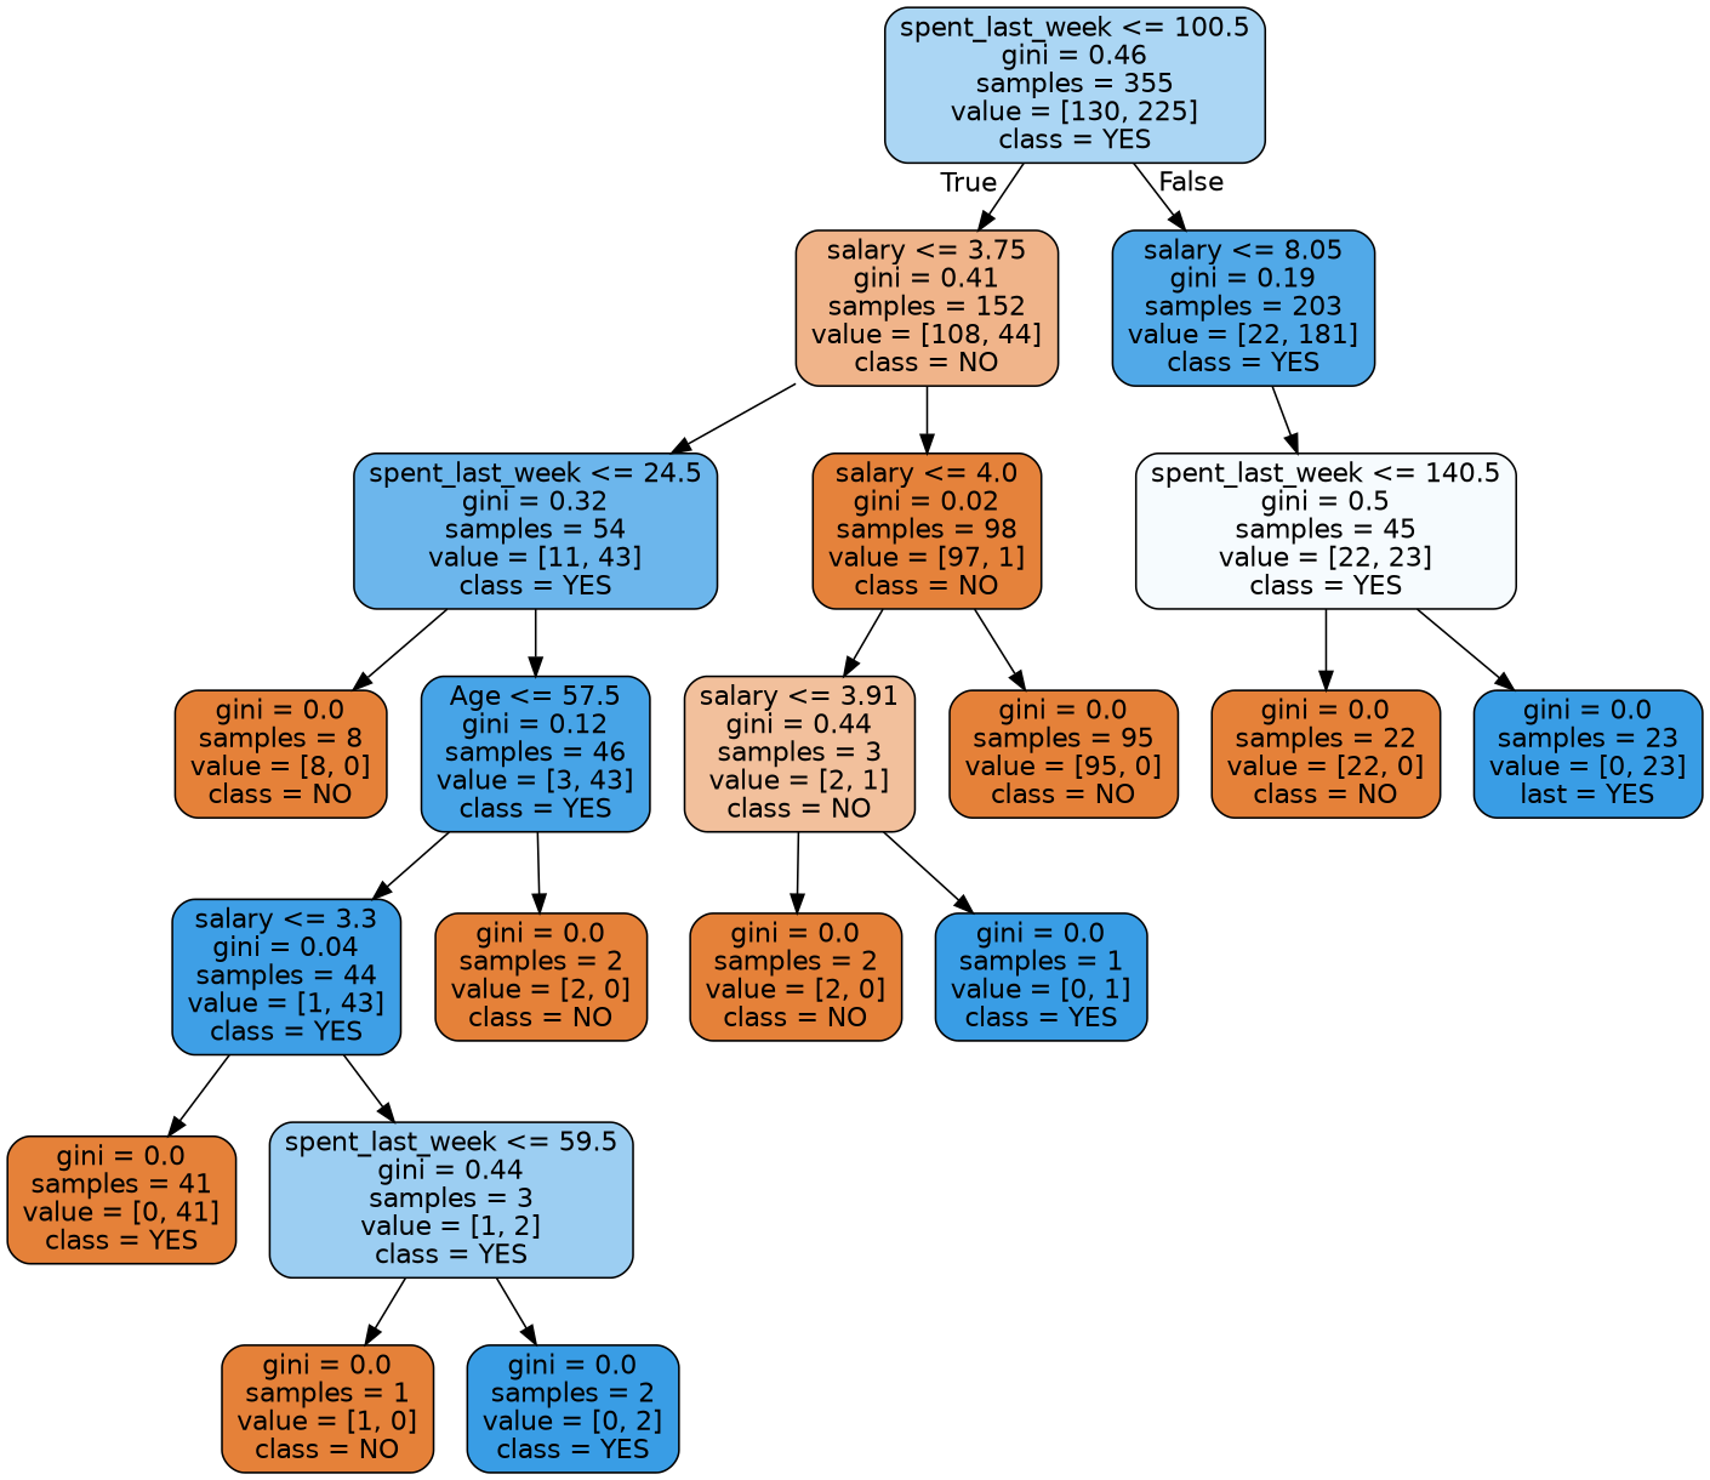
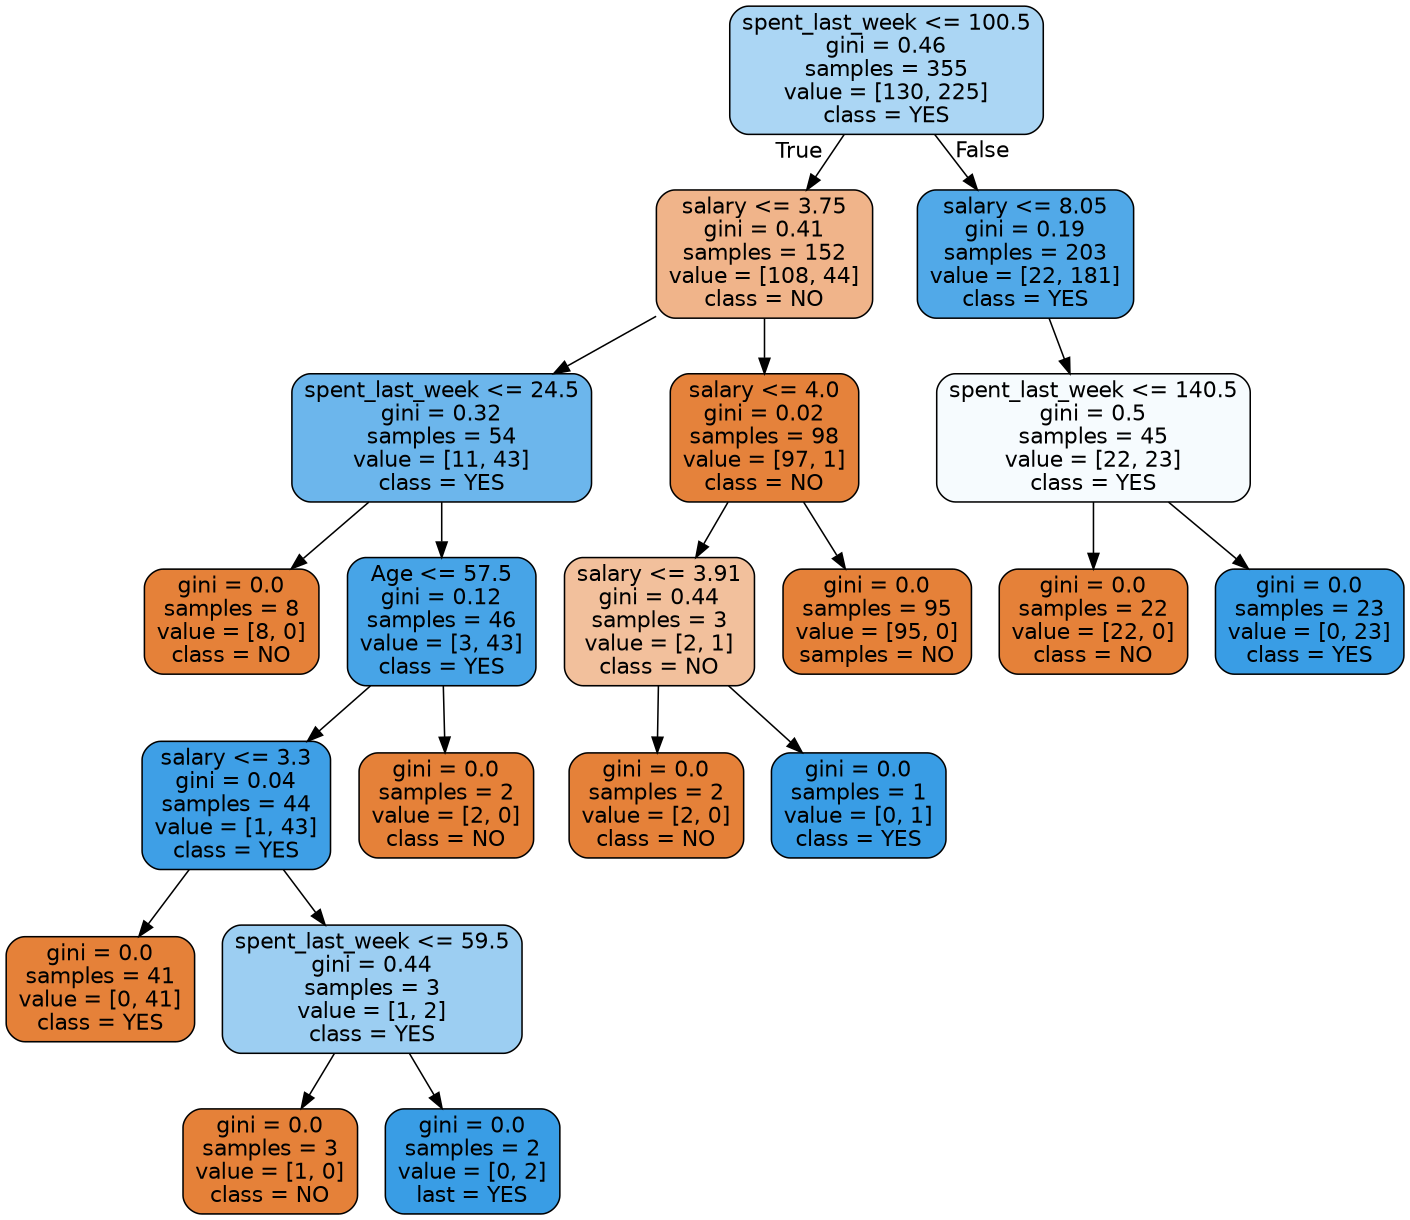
  digraph {
    node [color=black fillcolor="#e58139" fontname=helvetica shape=box style="filled, rounded"]
    edge [fontname=helvetica]
    n1 [fillcolor="#abd6f4" label="spent_last_week <= 100.5\ngini = 0.46\nsamples = 355\nvalue = [130, 225]\nclass = YES"]
    n2 [fillcolor="#f0b48a" label="salary <= 3.75\ngini = 0.41\nsamples = 152\nvalue = [108, 44]\nclass = NO"]
    n3 [fillcolor="#51a9e8" label="salary <= 8.05\ngini = 0.19\nsamples = 203\nvalue = [22, 181]\nclass = YES"]
    n4 [fillcolor="#6cb6ec" label="spent_last_week <= 24.5\ngini = 0.32\nsamples = 54\nvalue = [11, 43]\nclass = YES"]
    n5 [fillcolor="#e5823b" label="salary <= 4.0\ngini = 0.02\nsamples = 98\nvalue = [97, 1]\nclass = NO"]
    n6 [fillcolor="#f6fbfe" label="spent_last_week <= 140.5\ngini = 0.5\nsamples = 45\nvalue = [22, 23]\nclass = YES"]
    n7 [label="gini = 0.0\nsamples = 8\nvalue = [8, 0]\nclass = NO"]
    n8 [fillcolor="#47a4e7" label="Age <= 57.5\ngini = 0.12\nsamples = 46\nvalue = [3, 43]\nclass = YES"]
    n9 [fillcolor="#f2c09c" label="salary <= 3.91\ngini = 0.44\nsamples = 3\nvalue = [2, 1]\nclass = NO"]
-   n10 [label="gini = 0.0\nsamples = 95\nvalue = [95, 0]\nclass = NO"]
+   n10 [label="gini = 0.0\nsamples = 95\nvalue = [95, 0]\nsamples = NO"]
    n11 [fillcolor="#3e9fe6" label="salary <= 3.3\ngini = 0.04\nsamples = 44\nvalue = [1, 43]\nclass = YES"]
    n12 [label="gini = 0.0\nsamples = 2\nvalue = [2, 0]\nclass = NO"]
    n13 [label="gini = 0.0\nsamples = 41\nvalue = [0, 41]\nclass = YES"]
    n14 [fillcolor="#9ccef2" label="spent_last_week <= 59.5\ngini = 0.44\nsamples = 3\nvalue = [1, 2]\nclass = YES"]
-   n15 [label="gini = 0.0\nsamples = 1\nvalue = [1, 0]\nclass = NO"]
-   n16 [fillcolor="#399de5" label="gini = 0.0\nsamples = 2\nvalue = [0, 2]\nclass = YES"]
+   n15 [label="gini = 0.0\nsamples = 3\nvalue = [1, 0]\nclass = NO"]
+   n16 [fillcolor="#399de5" label="gini = 0.0\nsamples = 2\nvalue = [0, 2]\nlast = YES"]
    n17 [label="gini = 0.0\nsamples = 2\nvalue = [2, 0]\nclass = NO"]
    n18 [fillcolor="#399de5" label="gini = 0.0\nsamples = 1\nvalue = [0, 1]\nclass = YES"]
    n19 [label="gini = 0.0\nsamples = 22\nvalue = [22, 0]\nclass = NO"]
-   n20 [fillcolor="#399de5" label="gini = 0.0\nsamples = 23\nvalue = [0, 23]\nlast = YES"]
+   n20 [fillcolor="#399de5" label="gini = 0.0\nsamples = 23\nvalue = [0, 23]\nclass = YES"]
    n1 -> n2 [headlabel=True labelangle=45 labeldistance=2.5]
    n1 -> n3 [headlabel=False labelangle=-45 labeldistance=2.5]
    n2 -> n4
    n2 -> n5
    n3 -> n6
    n4 -> n7
    n4 -> n8
    n5 -> n9
    n5 -> n10
    n6 -> n19
    n6 -> n20
    n8 -> n11
    n8 -> n12
    n9 -> n17
    n9 -> n18
    n11 -> n13
    n11 -> n14
    n14 -> n15
    n14 -> n16
  }
